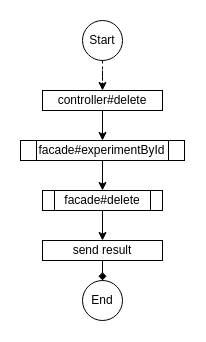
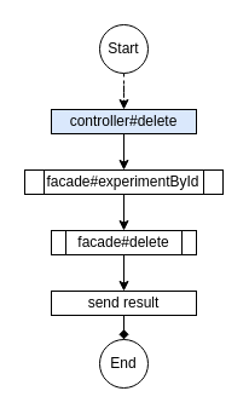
  <mxCell id="0" />
  <mxCell id="1" parent="0" />
  <mxCell id="2" style="edgeStyle=orthogonalEdgeStyle;rounded=0;orthogonalLoop=1;jettySize=auto;html=1;entryX=0.5;entryY=0;entryDx=0;entryDy=0;dashed=1;" edge="1" parent="1" source="3" target="5"><mxGeometry relative="1" as="geometry" /></mxCell>
  <mxCell id="3" value="Start" style="ellipse;whiteSpace=wrap;html=1;aspect=fixed;" vertex="1" parent="1"><mxGeometry x="82" y="20" width="40" height="40" as="geometry" /></mxCell>
  <mxCell id="4" style="edgeStyle=orthogonalEdgeStyle;rounded=0;orthogonalLoop=1;jettySize=auto;html=1;entryX=0.5;entryY=0;entryDx=0;entryDy=0;" edge="1" parent="1" source="5" target="12"><mxGeometry relative="1" as="geometry" /></mxCell>
- <mxCell id="5" value="controller#delete" style="rounded=0;whiteSpace=wrap;html=1;" vertex="1" parent="1"><mxGeometry x="42" y="90" width="120" height="20" as="geometry" /></mxCell>
+ <mxCell id="5" value="controller#delete" style="rounded=0;whiteSpace=wrap;html=1;fillColor=#dae8fc;" vertex="1" parent="1"><mxGeometry x="42" y="90" width="120" height="20" as="geometry" /></mxCell>
  <mxCell id="6" style="edgeStyle=orthogonalEdgeStyle;rounded=0;orthogonalLoop=1;jettySize=auto;html=1;entryX=0.5;entryY=0;entryDx=0;entryDy=0;" edge="1" parent="1" source="7" target="9"><mxGeometry relative="1" as="geometry" /></mxCell>
  <mxCell id="7" value="&lt;span&gt;facade#delete&lt;/span&gt;" style="shape=process;whiteSpace=wrap;html=1;backgroundOutline=1;" vertex="1" parent="1"><mxGeometry x="42" y="190" width="120" height="20" as="geometry" /></mxCell>
  <mxCell id="8" style="edgeStyle=orthogonalEdgeStyle;rounded=0;orthogonalLoop=1;jettySize=auto;html=1;entryX=0.5;entryY=0;entryDx=0;entryDy=0;endArrow=diamond;" edge="1" parent="1" source="9" target="10"><mxGeometry relative="1" as="geometry"><mxPoint x="102" y="290" as="targetPoint" /></mxGeometry></mxCell>
  <mxCell id="9" value="send result" style="rounded=0;whiteSpace=wrap;html=1;" vertex="1" parent="1"><mxGeometry x="42" y="240" width="120" height="20" as="geometry" /></mxCell>
  <mxCell id="10" value="End" style="ellipse;whiteSpace=wrap;html=1;aspect=fixed;" vertex="1" parent="1"><mxGeometry x="82" y="280" width="40" height="40" as="geometry" /></mxCell>
  <mxCell id="11" style="edgeStyle=orthogonalEdgeStyle;rounded=0;orthogonalLoop=1;jettySize=auto;html=1;entryX=0.5;entryY=0;entryDx=0;entryDy=0;" edge="1" parent="1" source="12" target="7"><mxGeometry relative="1" as="geometry" /></mxCell>
  <mxCell id="12" value="&lt;span&gt;facade#experimentById&lt;/span&gt;" style="shape=process;whiteSpace=wrap;html=1;backgroundOutline=1;" vertex="1" parent="1"><mxGeometry x="20" y="140" width="164" height="20" as="geometry" /></mxCell>
